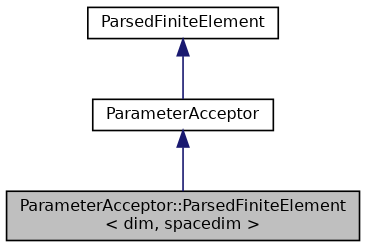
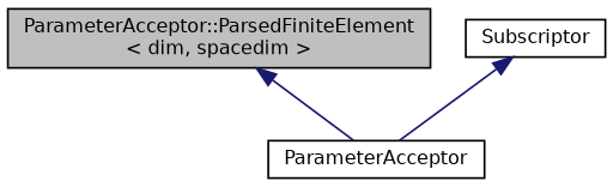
  digraph {
    node [color=black fontname=Helvetica fontsize=10 shape=record]
    edge [color=midnightblue dir=back fontname=Helvetica fontsize=10 labelfontname=Helvetica labelfontsize=10 style=solid]
    n1 [fillcolor=grey75 fontcolor=black height=0.2 label="ParameterAcceptor::ParsedFiniteElement\l\< dim, spacedim \>" style=filled width=0.4]
    n2 [height=0.2 label=ParameterAcceptor width=0.4]
-   n3 [height=0.2 label=ParsedFiniteElement width=0.4]
-   n2 -> n1
+   n3 [height=0.2 label=Subscriptor width=0.4]
+   n1 -> n2
    n3 -> n2
  }
